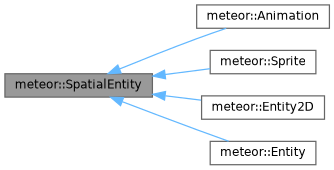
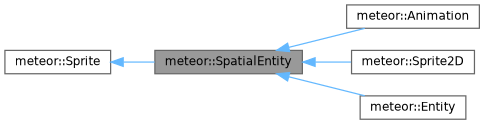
  digraph {
    rankdir=LR
    node [color=gray40 fillcolor=white fontname=Helvetica fontsize=10 shape=box style=filled]
    edge [color=steelblue1 dir=back fontname=Helvetica fontsize=10 labelfontname=Helvetica labelfontsize=10 style=solid]
    n1 [fillcolor=grey60 fontcolor=black height=0.2 label="meteor::SpatialEntity" width=0.4]
    n2 [height=0.2 label="meteor::Animation" width=0.4]
    n3 [height=0.2 label="meteor::Sprite" width=0.4]
-   n4 [height=0.2 label="meteor::Entity2D" width=0.4]
+   n4 [height=0.2 label="meteor::Sprite2D" width=0.4]
    n5 [height=0.2 label="meteor::Entity" width=0.4]
    n1 -> n2
-   n1 -> n3
+   n3 -> n1
    n1 -> n4
    n1 -> n5
  }
